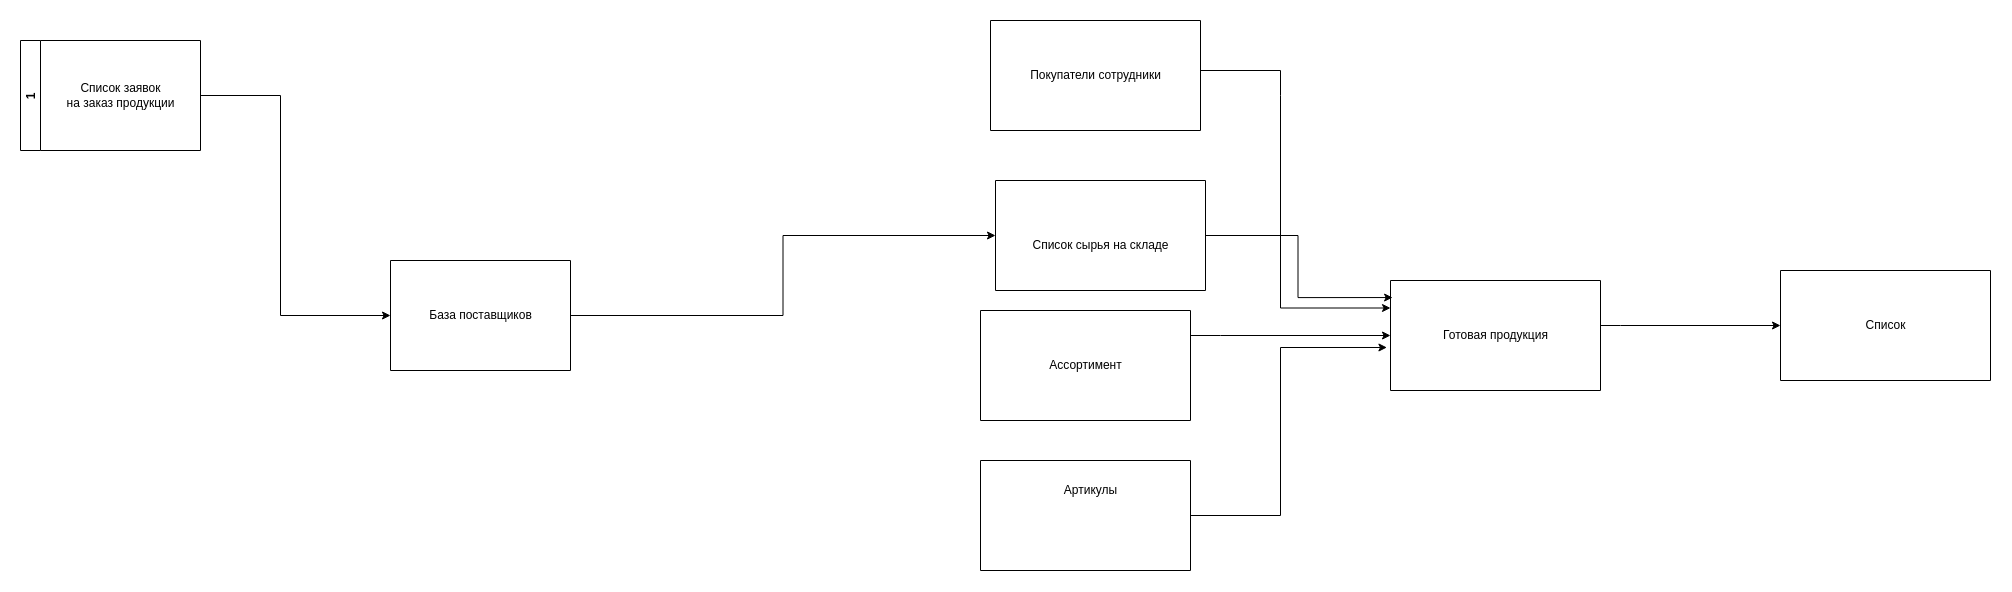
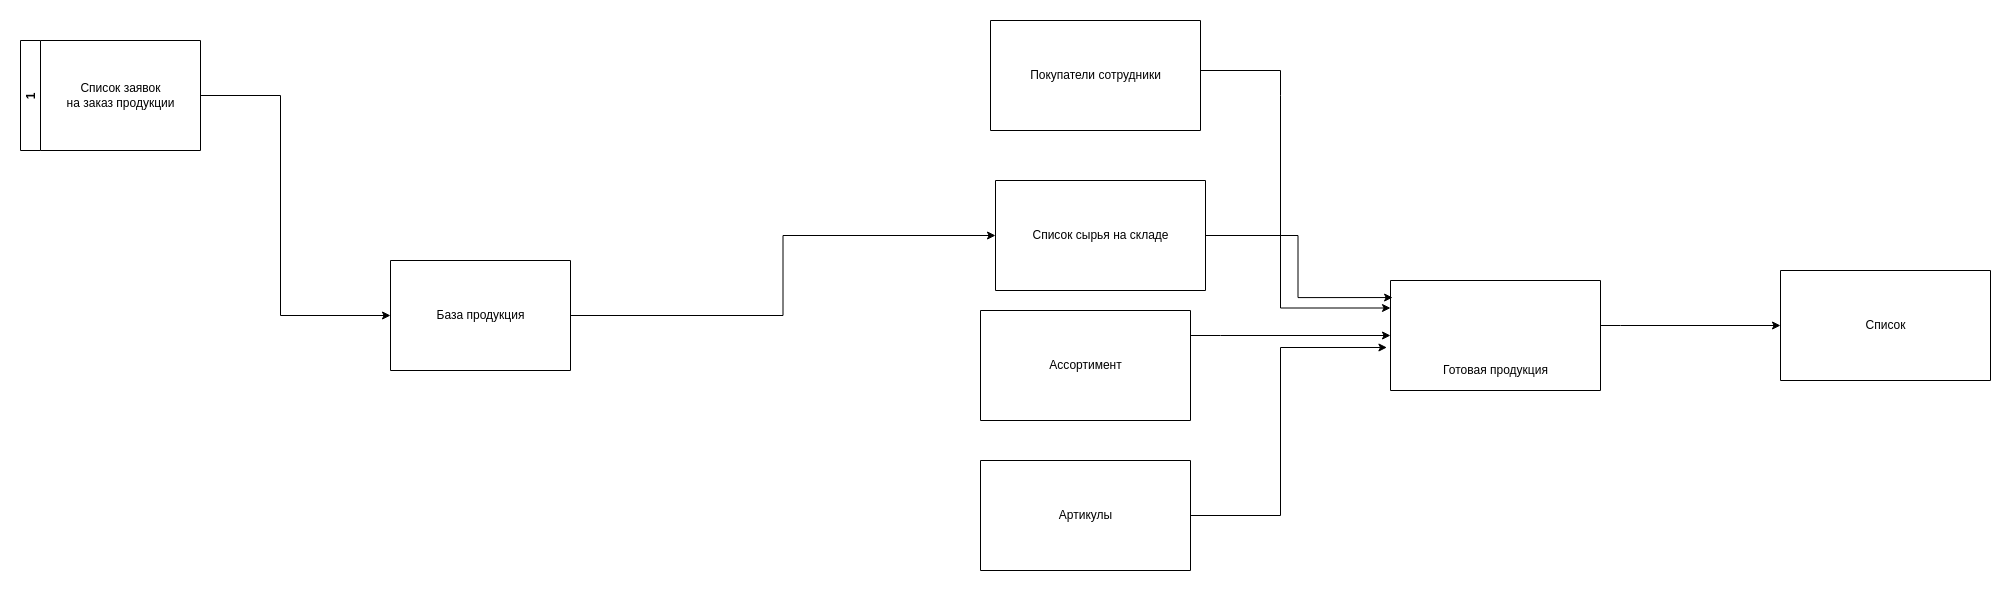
  <mxCell id="0" />
  <mxCell id="1" parent="0" />
  <mxCell id="2" style="edgeStyle=orthogonalEdgeStyle;rounded=0;orthogonalLoop=1;jettySize=auto;html=1;entryX=0;entryY=0.5;entryDx=0;entryDy=0;" parent="1" source="3" target="6" edge="1"><mxGeometry relative="1" as="geometry"><mxPoint x="260" y="370" as="targetPoint" /><Array as="points"><mxPoint x="280" y="95" /><mxPoint x="280" y="315" /></Array></mxGeometry></mxCell>
  <mxCell id="3" value="1" style="swimlane;horizontal=0;startSize=20;" parent="1" vertex="1"><mxGeometry x="20" y="40" width="180" height="110" as="geometry" /></mxCell>
  <mxCell id="4" value="&lt;span style=&quot;&quot;&gt;Список заявок&lt;/span&gt;&lt;br style=&quot;&quot;&gt;&lt;span style=&quot;&quot;&gt;на заказ продукции&lt;br&gt;&lt;/span&gt;" style="text;html=1;align=center;verticalAlign=middle;resizable=0;points=[];autosize=1;strokeColor=none;fillColor=none;" parent="3" vertex="1"><mxGeometry x="40" y="40" width="120" height="30" as="geometry" /></mxCell>
  <mxCell id="5" style="edgeStyle=orthogonalEdgeStyle;rounded=0;orthogonalLoop=1;jettySize=auto;html=1;" parent="1" source="6" target="10" edge="1"><mxGeometry relative="1" as="geometry" /></mxCell>
  <mxCell id="6" value="" style="swimlane;horizontal=0;startSize=0;" parent="1" vertex="1"><mxGeometry x="390" y="260" width="180" height="110" as="geometry"><mxRectangle x="340" y="180" width="30" height="30" as="alternateBounds" /></mxGeometry></mxCell>
- <mxCell id="7" value="База поставщиков" style="text;html=1;align=center;verticalAlign=middle;resizable=0;points=[];autosize=1;strokeColor=none;fillColor=none;" parent="6" vertex="1"><mxGeometry x="30" y="45" width="120" height="20" as="geometry" /></mxCell>
+ <mxCell id="7" value="База продукция" style="text;html=1;align=center;verticalAlign=middle;resizable=0;points=[];autosize=1;strokeColor=none;fillColor=none;" parent="6" vertex="1"><mxGeometry x="30" y="45" width="120" height="20" as="geometry" /></mxCell>
  <mxCell id="8" style="edgeStyle=orthogonalEdgeStyle;rounded=0;orthogonalLoop=1;jettySize=auto;html=1;entryX=0;entryY=0.25;entryDx=0;entryDy=0;" parent="1" target="15" edge="1"><mxGeometry relative="1" as="geometry"><mxPoint x="1300" y="310" as="targetPoint" /><Array as="points"><mxPoint x="1280" y="95" /><mxPoint x="1280" y="308" /><mxPoint x="1330" y="308" /></Array><mxPoint x="1200" y="70" as="sourcePoint" /></mxGeometry></mxCell>
  <mxCell id="9" style="edgeStyle=orthogonalEdgeStyle;rounded=0;orthogonalLoop=1;jettySize=auto;html=1;entryX=0.01;entryY=0.155;entryDx=0;entryDy=0;entryPerimeter=0;" edge="1" parent="1" source="10" target="15"><mxGeometry relative="1" as="geometry" /></mxCell>
  <mxCell id="10" value="" style="swimlane;horizontal=0;startSize=0;" parent="1" vertex="1"><mxGeometry x="995" y="180" width="210" height="110" as="geometry"><mxRectangle x="340" y="180" width="30" height="30" as="alternateBounds" /></mxGeometry></mxCell>
- <mxCell id="11" value="Список сырья на складе" style="text;html=1;align=center;verticalAlign=middle;resizable=0;points=[];autosize=1;strokeColor=none;fillColor=none;" parent="10" vertex="1"><mxGeometry x="30" y="55" width="150" height="20" as="geometry" /></mxCell>
+ <mxCell id="11" value="Список сырья на складе" style="text;html=1;align=center;verticalAlign=middle;resizable=0;points=[];autosize=1;strokeColor=none;fillColor=none;" parent="10" vertex="1"><mxGeometry x="30" y="45" width="150" height="20" as="geometry" /></mxCell>
  <mxCell id="12" style="edgeStyle=orthogonalEdgeStyle;rounded=0;orthogonalLoop=1;jettySize=auto;html=1;" parent="1" target="15" edge="1"><mxGeometry relative="1" as="geometry"><Array as="points"><mxPoint x="1220" y="335" /><mxPoint x="1220" y="335" /></Array><mxPoint x="1190" y="335" as="sourcePoint" /></mxGeometry></mxCell>
  <mxCell id="13" style="edgeStyle=orthogonalEdgeStyle;rounded=0;orthogonalLoop=1;jettySize=auto;html=1;entryX=-0.017;entryY=0.609;entryDx=0;entryDy=0;entryPerimeter=0;" parent="1" target="15" edge="1"><mxGeometry relative="1" as="geometry"><mxPoint x="1250" y="340" as="targetPoint" /><Array as="points"><mxPoint x="1280" y="515" /><mxPoint x="1280" y="347" /></Array><mxPoint x="1190" y="515" as="sourcePoint" /></mxGeometry></mxCell>
  <mxCell id="14" style="edgeStyle=orthogonalEdgeStyle;rounded=0;orthogonalLoop=1;jettySize=auto;html=1;entryX=0;entryY=0.5;entryDx=0;entryDy=0;" parent="1" source="15" edge="1"><mxGeometry relative="1" as="geometry"><Array as="points"><mxPoint x="1620" y="325" /><mxPoint x="1620" y="325" /></Array><mxPoint x="1780" y="325" as="targetPoint" /></mxGeometry></mxCell>
  <mxCell id="15" value="" style="swimlane;horizontal=0;startSize=0;" parent="1" vertex="1"><mxGeometry x="1390" y="280" width="210" height="110" as="geometry"><mxRectangle x="340" y="180" width="30" height="30" as="alternateBounds" /></mxGeometry></mxCell>
- <mxCell id="16" value="Готовая продукция" style="text;html=1;align=center;verticalAlign=middle;resizable=0;points=[];autosize=1;strokeColor=none;fillColor=none;" parent="15" vertex="1"><mxGeometry x="45" y="45" width="120" height="20" as="geometry" /></mxCell>
+ <mxCell id="16" value="Готовая продукция" style="text;html=1;align=center;verticalAlign=middle;resizable=0;points=[];autosize=1;strokeColor=none;fillColor=none;" parent="15" vertex="1"><mxGeometry x="45" y="80" width="120" height="20" as="geometry" /></mxCell>
  <mxCell id="17" value="" style="swimlane;horizontal=0;startSize=0;" vertex="1" parent="1"><mxGeometry x="990" y="20" width="210" height="110" as="geometry"><mxRectangle x="340" y="180" width="30" height="30" as="alternateBounds" /></mxGeometry></mxCell>
  <mxCell id="18" value="Покупатели сотрудники" style="text;html=1;align=center;verticalAlign=middle;resizable=0;points=[];autosize=1;strokeColor=none;fillColor=none;" vertex="1" parent="17"><mxGeometry x="20" y="45" width="170" height="20" as="geometry" /></mxCell>
  <mxCell id="19" value="" style="swimlane;horizontal=0;startSize=0;" vertex="1" parent="1"><mxGeometry x="980" y="310" width="210" height="110" as="geometry"><mxRectangle x="340" y="180" width="30" height="30" as="alternateBounds" /></mxGeometry></mxCell>
  <mxCell id="20" value="Ассортимент" style="text;html=1;align=center;verticalAlign=middle;resizable=0;points=[];autosize=1;strokeColor=none;fillColor=none;" vertex="1" parent="19"><mxGeometry x="60" y="45" width="90" height="20" as="geometry" /></mxCell>
  <mxCell id="21" value="" style="swimlane;horizontal=0;startSize=0;" vertex="1" parent="1"><mxGeometry x="980" y="460" width="210" height="110" as="geometry"><mxRectangle x="340" y="180" width="30" height="30" as="alternateBounds" /></mxGeometry></mxCell>
- <mxCell id="22" value="Артикулы" style="text;html=1;align=center;verticalAlign=middle;resizable=0;points=[];autosize=1;strokeColor=none;fillColor=none;" vertex="1" parent="21"><mxGeometry x="75" y="20" width="70" height="20" as="geometry" /></mxCell>
+ <mxCell id="22" value="Артикулы" style="text;html=1;align=center;verticalAlign=middle;resizable=0;points=[];autosize=1;strokeColor=none;fillColor=none;" vertex="1" parent="21"><mxGeometry x="70" y="45" width="70" height="20" as="geometry" /></mxCell>
  <mxCell id="23" value="" style="swimlane;horizontal=0;startSize=0;" vertex="1" parent="1"><mxGeometry x="1780" y="270" width="210" height="110" as="geometry"><mxRectangle x="340" y="180" width="30" height="30" as="alternateBounds" /></mxGeometry></mxCell>
  <mxCell id="24" value="Список" style="text;html=1;align=center;verticalAlign=middle;resizable=0;points=[];autosize=1;strokeColor=none;fillColor=none;" vertex="1" parent="23"><mxGeometry x="65" y="45" width="80" height="20" as="geometry" /></mxCell>
